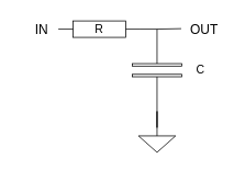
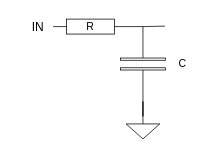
  <mxCell id="0" />
  <mxCell id="1" parent="0" />
  <mxCell id="2" value="" style="pointerEvents=1;verticalLabelPosition=bottom;shadow=0;dashed=0;align=center;html=1;verticalAlign=top;shape=mxgraph.electrical.capacitors.capacitor_4;rotation=-90;" vertex="1" parent="1"><mxGeometry x="140" y="55" width="100" height="60" as="geometry" /></mxCell>
  <mxCell id="3" value="" style="pointerEvents=1;verticalLabelPosition=bottom;shadow=0;dashed=0;align=center;html=1;verticalAlign=top;shape=mxgraph.electrical.resistors.resistor_1;" vertex="1" parent="1"><mxGeometry x="70" y="25" width="100" height="20" as="geometry" /></mxCell>
  <mxCell id="4" value="" style="edgeStyle=orthogonalEdgeStyle;rounded=0;orthogonalLoop=1;jettySize=auto;html=1;endArrow=none;endFill=0;" edge="1" parent="1" source="5" target="2"><mxGeometry relative="1" as="geometry" /></mxCell>
  <mxCell id="5" value="" style="pointerEvents=1;verticalLabelPosition=bottom;shadow=0;dashed=0;align=center;html=1;verticalAlign=top;shape=mxgraph.electrical.signal_sources.signal_ground;" vertex="1" parent="1"><mxGeometry x="167.5" y="155" width="45" height="30" as="geometry" /></mxCell>
  <mxCell id="6" style="edgeStyle=none;rounded=0;orthogonalLoop=1;jettySize=auto;html=1;exitX=1;exitY=0.5;exitDx=0;exitDy=0;exitPerimeter=0;entryX=1;entryY=0.5;entryDx=0;entryDy=0;entryPerimeter=0;endArrow=none;endFill=0;" edge="1" parent="1" source="3" target="2"><mxGeometry relative="1" as="geometry" /></mxCell>
- <mxCell id="7" value="&lt;font style=&quot;font-size: 16px;&quot;&gt;OUT&lt;/font&gt;" style="text;html=1;whiteSpace=wrap;strokeColor=none;fillColor=none;align=center;verticalAlign=middle;rounded=0;" vertex="1" parent="1"><mxGeometry x="220" y="20" width="55" height="30" as="geometry" /></mxCell>
  <mxCell id="8" value="&lt;font style=&quot;font-size: 16px;&quot;&gt;IN&lt;/font&gt;" style="text;html=1;whiteSpace=wrap;strokeColor=none;fillColor=none;align=center;verticalAlign=middle;rounded=0;" vertex="1" parent="1"><mxGeometry x="20" y="20" width="60" height="30" as="geometry" /></mxCell>
  <mxCell id="9" style="edgeStyle=none;rounded=0;orthogonalLoop=1;jettySize=auto;html=1;exitX=1;exitY=0.5;exitDx=0;exitDy=0;exitPerimeter=0;entryX=1.006;entryY=0.99;entryDx=0;entryDy=0;entryPerimeter=0;endArrow=none;endFill=0;" edge="1" parent="1" source="2" target="2"><mxGeometry relative="1" as="geometry" /></mxCell>
  <mxCell id="10" value="&lt;font style=&quot;font-size: 14px;&quot;&gt;R&lt;/font&gt;" style="text;html=1;whiteSpace=wrap;strokeColor=none;fillColor=none;align=center;verticalAlign=middle;rounded=0;" vertex="1" parent="1"><mxGeometry x="90" y="20" width="60" height="30" as="geometry" /></mxCell>
  <mxCell id="11" value="&lt;font style=&quot;font-size: 14px;&quot;&gt;C&lt;/font&gt;" style="text;html=1;whiteSpace=wrap;strokeColor=none;fillColor=none;align=center;verticalAlign=middle;rounded=0;" vertex="1" parent="1"><mxGeometry x="212.5" y="70" width="60" height="30" as="geometry" /></mxCell>
